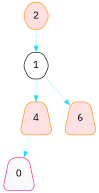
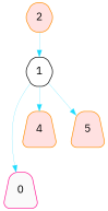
  digraph {
    fontname="IBM Plex Sans"
    node [color=darkorange fillcolor="#ffe1e1" fontname="IBM Plex Sans" fontsize=16 shape=trapezium style="filled,rounded"]
    edge [color="#1FDBFD" fontname="IBM Plex Sans" style="setlinewidth(0.3)"]
    1 [color=black fillcolor=white height=0.5 shape=hexagon width=0.5]
    n2 [color=deeppink fillcolor="#fafafa" height=0.5 label=0 width=0.5]
    4 [height=0.5 width=0.5]
-   5 [height=0.5 width=0.5 label=6]
+   5 [height=0.5 width=0.5]
    2 [height=0.5 shape=hexagon width=0.5]
-   4 -> n2
+   1 -> n2
    1 -> 4
    1 -> 5
    2 -> 1
  }
